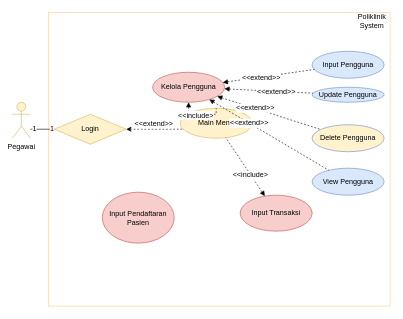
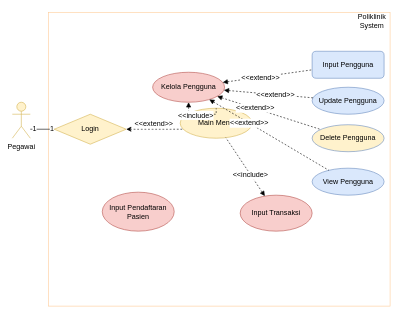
  <mxCell id="0" />
  <mxCell id="1" parent="0" />
  <mxCell id="2" value="" style="rounded=0;whiteSpace=wrap;html=1;strokeColor=#FFCC99;fillColor=none;" parent="1" vertex="1"><mxGeometry x="80" y="20" width="570" height="490" as="geometry" /></mxCell>
  <mxCell id="3" value="Pegawai" style="shape=umlActor;verticalLabelPosition=bottom;labelBackgroundColor=#ffffff;verticalAlign=top;html=1;outlineConnect=0;fillColor=#fff2cc;strokeColor=#d6b656;" parent="1" vertex="1"><mxGeometry x="20" y="170" width="30" height="60" as="geometry" /></mxCell>
  <mxCell id="4" style="edgeStyle=orthogonalEdgeStyle;rounded=0;orthogonalLoop=1;jettySize=auto;html=1;endArrow=none;endFill=0;" parent="1" source="9" target="3" edge="1"><mxGeometry relative="1" as="geometry"><Array as="points"><mxPoint x="110" y="210" /><mxPoint x="110" y="210" /></Array></mxGeometry></mxCell>
  <mxCell id="5" value="1" style="text;html=1;resizable=0;points=[];align=center;verticalAlign=middle;labelBackgroundColor=#ffffff;" parent="4" vertex="1" connectable="0"><mxGeometry x="0.698" y="-1" relative="1" as="geometry"><mxPoint as="offset" /></mxGeometry></mxCell>
  <mxCell id="6" value="1" style="text;html=1;resizable=0;points=[];align=center;verticalAlign=middle;labelBackgroundColor=#ffffff;" parent="4" vertex="1" connectable="0"><mxGeometry x="-0.756" y="-1" relative="1" as="geometry"><mxPoint as="offset" /></mxGeometry></mxCell>
  <mxCell id="7" value="" style="edgeStyle=orthogonalEdgeStyle;rounded=0;orthogonalLoop=1;jettySize=auto;html=1;endArrow=none;endFill=0;dashed=1;startArrow=classic;startFill=1;" parent="1" source="9" target="10" edge="1"><mxGeometry relative="1" as="geometry"><Array as="points"><mxPoint x="280" y="215" /><mxPoint x="280" y="215" /></Array></mxGeometry></mxCell>
  <mxCell id="8" value="&amp;lt;&amp;lt;extend&amp;gt;&amp;gt;" style="text;html=1;resizable=0;points=[];align=center;verticalAlign=middle;labelBackgroundColor=#ffffff;" parent="7" vertex="1" connectable="0"><mxGeometry x="-0.284" y="1" relative="1" as="geometry"><mxPoint x="11" y="-9" as="offset" /></mxGeometry></mxCell>
  <mxCell id="9" value="Login" style="rhombus;whiteSpace=wrap;html=1;fillColor=#fff2cc;strokeColor=#d6b656;" parent="1" vertex="1"><mxGeometry x="90" y="190" width="120" height="50" as="geometry" /></mxCell>
  <mxCell id="10" value="Main Menu&lt;br&gt;" style="ellipse;whiteSpace=wrap;html=1;fillColor=#fff2cc;strokeColor=#d6b656;" parent="1" vertex="1"><mxGeometry x="300" y="180" width="120" height="50" as="geometry" /></mxCell>
- <mxCell id="11" value="Input Pengguna" style="ellipse;whiteSpace=wrap;html=1;fillColor=#dae8fc;strokeColor=#6c8ebf;" parent="1" vertex="1"><mxGeometry x="520" y="85" width="120" height="45" as="geometry" /></mxCell>
- <mxCell id="12" value="Input Pendaftaran Pasien" style="ellipse;whiteSpace=wrap;html=1;fillColor=#f8cecc;strokeColor=#b85450;" parent="1" vertex="1"><mxGeometry x="170" y="320" width="120" height="85" as="geometry" /></mxCell>
+ <mxCell id="11" value="Input Pengguna" style="whiteSpace=wrap;html=1;fillColor=#dae8fc;strokeColor=#6c8ebf;rounded=1;" parent="1" vertex="1"><mxGeometry x="520" y="85" width="120" height="45" as="geometry" /></mxCell>
+ <mxCell id="12" value="Input Pendaftaran Pasien" style="ellipse;whiteSpace=wrap;html=1;fillColor=#f8cecc;strokeColor=#b85450;" parent="1" vertex="1"><mxGeometry x="170" y="320" width="120" height="65" as="geometry" /></mxCell>
  <mxCell id="13" value="Input Transaksi" style="ellipse;whiteSpace=wrap;html=1;fillColor=#f8cecc;strokeColor=#b85450;" parent="1" vertex="1"><mxGeometry x="400" y="325" width="120" height="60" as="geometry" /></mxCell>
- <mxCell id="14" value="Update Pengguna" style="ellipse;whiteSpace=wrap;html=1;fillColor=#dae8fc;strokeColor=#6c8ebf;" parent="1" vertex="1"><mxGeometry x="520" y="145" width="120" height="25" as="geometry" /></mxCell>
+ <mxCell id="14" value="Update Pengguna" style="ellipse;whiteSpace=wrap;html=1;fillColor=#dae8fc;strokeColor=#6c8ebf;" parent="1" vertex="1"><mxGeometry x="520" y="145" width="120" height="45" as="geometry" /></mxCell>
  <mxCell id="15" value="Delete Pengguna" style="ellipse;whiteSpace=wrap;html=1;fillColor=#fff2cc;strokeColor=#6c8ebf;" parent="1" vertex="1"><mxGeometry x="520" y="207.5" width="120" height="45" as="geometry" /></mxCell>
  <mxCell id="16" value="View Pengguna" style="ellipse;whiteSpace=wrap;html=1;fillColor=#dae8fc;strokeColor=#6c8ebf;" parent="1" vertex="1"><mxGeometry x="520" y="280" width="120" height="45" as="geometry" /></mxCell>
  <mxCell id="17" style="edgeStyle=orthogonalEdgeStyle;rounded=0;orthogonalLoop=1;jettySize=auto;html=1;dashed=1;startArrow=block;startFill=1;endArrow=none;endFill=0;" parent="1" source="19" target="10" edge="1"><mxGeometry relative="1" as="geometry" /></mxCell>
  <mxCell id="18" value="&amp;lt;&amp;lt;include&amp;gt;" style="text;html=1;resizable=0;points=[];align=center;verticalAlign=middle;labelBackgroundColor=#ffffff;" parent="17" vertex="1" connectable="0"><mxGeometry x="-0.176" y="-1" relative="1" as="geometry"><mxPoint as="offset" /></mxGeometry></mxCell>
  <mxCell id="19" value="Kelola Pengguna&lt;br&gt;" style="ellipse;whiteSpace=wrap;html=1;fillColor=#f8cecc;strokeColor=#b85450;" parent="1" vertex="1"><mxGeometry x="254" y="120" width="120" height="50" as="geometry" /></mxCell>
  <mxCell id="20" value="" style="endArrow=none;dashed=1;html=1;endFill=0;startArrow=block;startFill=1;" parent="1" source="13" target="10" edge="1"><mxGeometry width="50" height="50" relative="1" as="geometry"><mxPoint x="160" y="440" as="sourcePoint" /><mxPoint x="210" y="390" as="targetPoint" /></mxGeometry></mxCell>
  <mxCell id="21" value="&amp;lt;&amp;lt;include&amp;gt;" style="text;html=1;resizable=0;points=[];align=center;verticalAlign=middle;labelBackgroundColor=#ffffff;" parent="20" vertex="1" connectable="0"><mxGeometry x="-0.27" y="1" relative="1" as="geometry"><mxPoint as="offset" /></mxGeometry></mxCell>
  <mxCell id="22" value="" style="endArrow=none;dashed=1;html=1;startArrow=block;startFill=1;" parent="1" source="19" target="11" edge="1"><mxGeometry width="50" height="50" relative="1" as="geometry"><mxPoint x="160" y="440" as="sourcePoint" /><mxPoint x="210" y="390" as="targetPoint" /></mxGeometry></mxCell>
  <mxCell id="23" value="&amp;lt;&amp;lt;extend&amp;gt;&amp;gt;" style="text;html=1;resizable=0;points=[];align=center;verticalAlign=middle;labelBackgroundColor=#ffffff;" parent="22" vertex="1" connectable="0"><mxGeometry x="-0.167" relative="1" as="geometry"><mxPoint as="offset" /></mxGeometry></mxCell>
  <mxCell id="24" value="" style="endArrow=none;dashed=1;html=1;startArrow=block;startFill=1;" parent="1" source="19" target="14" edge="1"><mxGeometry width="50" height="50" relative="1" as="geometry"><mxPoint x="160" y="440" as="sourcePoint" /><mxPoint x="210" y="390" as="targetPoint" /></mxGeometry></mxCell>
  <mxCell id="25" value="&amp;lt;&amp;lt;extend&amp;gt;&amp;gt;" style="text;html=1;resizable=0;points=[];align=center;verticalAlign=middle;labelBackgroundColor=#ffffff;" parent="24" vertex="1" connectable="0"><mxGeometry x="0.157" relative="1" as="geometry"><mxPoint as="offset" /></mxGeometry></mxCell>
  <mxCell id="26" value="" style="endArrow=none;dashed=1;html=1;startArrow=block;startFill=1;" parent="1" source="19" target="15" edge="1"><mxGeometry width="50" height="50" relative="1" as="geometry"><mxPoint x="160" y="440" as="sourcePoint" /><mxPoint x="210" y="390" as="targetPoint" /></mxGeometry></mxCell>
  <mxCell id="27" value="&amp;lt;&amp;lt;extend&amp;gt;&amp;gt;" style="text;html=1;resizable=0;points=[];align=center;verticalAlign=middle;labelBackgroundColor=#ffffff;" parent="26" vertex="1" connectable="0"><mxGeometry x="-0.27" y="1" relative="1" as="geometry"><mxPoint as="offset" /></mxGeometry></mxCell>
  <mxCell id="28" value="" style="endArrow=none;dashed=1;html=1;startArrow=block;startFill=1;" parent="1" source="19" target="16" edge="1"><mxGeometry width="50" height="50" relative="1" as="geometry"><mxPoint x="160" y="440" as="sourcePoint" /><mxPoint x="210" y="390" as="targetPoint" /></mxGeometry></mxCell>
  <mxCell id="29" value="&amp;lt;&amp;lt;extend&amp;gt;&amp;gt;" style="text;html=1;resizable=0;points=[];align=center;verticalAlign=middle;labelBackgroundColor=#ffffff;" parent="28" vertex="1" connectable="0"><mxGeometry x="-0.331" relative="1" as="geometry"><mxPoint as="offset" /></mxGeometry></mxCell>
  <mxCell id="30" value="Poliklinik System" style="text;html=1;strokeColor=none;fillColor=none;align=center;verticalAlign=middle;whiteSpace=wrap;rounded=0;" parent="1" vertex="1"><mxGeometry x="600" y="25" width="40" height="20" as="geometry" /></mxCell>
